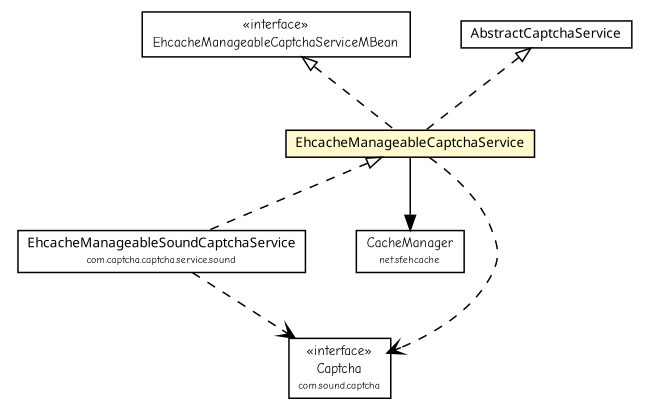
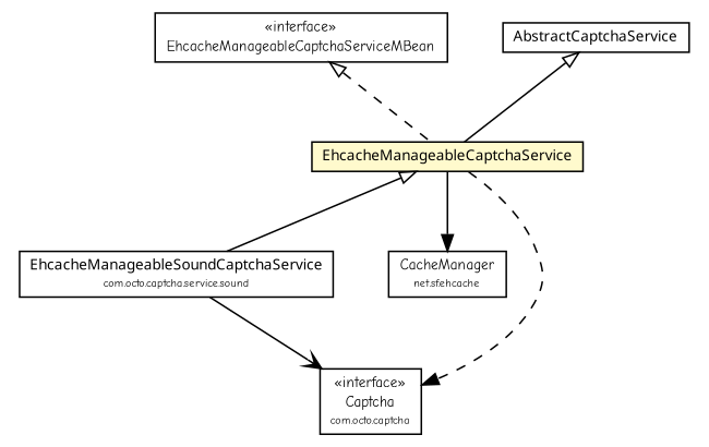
  digraph {
    fontname="Comic Neue"
    node [fontcolor=black fontname="Comic Neue" fontsize=9.0 shape=plaintext]
    edge [fontname="Comic Neue" fontsize=10 headport=p labelfontname=arial labelfontsize=10 tailport=p]
    n1 [label=<<table border="0" cellborder="1" cellspacing="0" cellpadding="2" port="p" href="./EhcacheManageableCaptchaServiceMBean.html"> 		<tr><td><table border="0" cellspacing="0" cellpadding="1"> 			<tr><td> &laquo;interface&raquo; </td></tr> 			<tr><td> EhcacheManageableCaptchaServiceMBean </td></tr> 		</table></td></tr> 		</table>>]
    n2 [label=<<table border="0" cellborder="1" cellspacing="0" cellpadding="2" port="p" bgcolor="lemonChiffon" href="./EhcacheManageableCaptchaService.html"> 		<tr><td><table border="0" cellspacing="0" cellpadding="1"> 			<tr><td><font face="ariali"> EhcacheManageableCaptchaService </font></td></tr> 		</table></td></tr> 		</table>>]
-   n3 [label=<<table border="0" cellborder="1" cellspacing="0" cellpadding="2" port="p" href="./sound/EhcacheManageableSoundCaptchaService.html"> 		<tr><td><table border="0" cellspacing="0" cellpadding="1"> 			<tr><td><font face="ariali"> EhcacheManageableSoundCaptchaService </font></td></tr> 			<tr><td><font point-size="7.0"> com.captcha.captcha.service.sound </font></td></tr> 		</table></td></tr> 		</table>>]
+   n3 [label=<<table border="0" cellborder="1" cellspacing="0" cellpadding="2" port="p" href="./sound/EhcacheManageableSoundCaptchaService.html"> 		<tr><td><table border="0" cellspacing="0" cellpadding="1"> 			<tr><td><font face="ariali"> EhcacheManageableSoundCaptchaService </font></td></tr> 			<tr><td><font point-size="7.0"> com.octo.captcha.service.sound </font></td></tr> 		</table></td></tr> 		</table>>]
    n4 [label=<<table border="0" cellborder="1" cellspacing="0" cellpadding="2" port="p" href="http://java.sun.com/j2se/1.4.2/docs/api/net/sf/ehcache/CacheManager.html"> 		<tr><td><table border="0" cellspacing="0" cellpadding="1"> 			<tr><td> CacheManager </td></tr> 			<tr><td><font point-size="7.0"> net.sf.ehcache </font></td></tr> 		</table></td></tr> 		</table>>]
-   n5 [label=<<table border="0" cellborder="1" cellspacing="0" cellpadding="2" port="p" href="http://java.sun.com/j2se/1.4.2/docs/api/com/octo/captcha/Captcha.html"> 		<tr><td><table border="0" cellspacing="0" cellpadding="1"> 			<tr><td> &laquo;interface&raquo; </td></tr> 			<tr><td> Captcha </td></tr> 			<tr><td><font point-size="7.0"> com.sound.captcha </font></td></tr> 		</table></td></tr> 		</table>>]
+   n5 [label=<<table border="0" cellborder="1" cellspacing="0" cellpadding="2" port="p" href="http://java.sun.com/j2se/1.4.2/docs/api/com/octo/captcha/Captcha.html"> 		<tr><td><table border="0" cellspacing="0" cellpadding="1"> 			<tr><td> &laquo;interface&raquo; </td></tr> 			<tr><td> Captcha </td></tr> 			<tr><td><font point-size="7.0"> com.octo.captcha </font></td></tr> 		</table></td></tr> 		</table>>]
    n6 [label=<<table border="0" cellborder="1" cellspacing="0" cellpadding="2" port="p" href="http://java.sun.com/j2se/1.4.2/docs/api/com/octo/captcha/service/AbstractCaptchaService.html"> 		<tr><td><table border="0" cellspacing="0" cellpadding="1"> 			<tr><td><font face="ariali"> AbstractCaptchaService </font></td></tr> 		</table></td></tr> 		</table>>]
    n1 -> n2 [arrowtail=empty dir=back style=dashed]
-   n2 -> n3 [arrowtail=empty dir=back style=dashed]
+   n2 -> n3 [arrowtail=empty dir=back]
    n2 -> n4 [arrowhead=normal color=black fontcolor=black fontsize=10.0]
-   n2 -> n5 [arrowhead=open color=black fontcolor=black fontsize=10.0 style=dashed]
-   n3 -> n5 [arrowhead=open color=black fontcolor=black fontsize=10.0 style=dashed]
-   n6 -> n2 [arrowtail=empty dir=back style=dashed]
+   n2 -> n5 [arrowhead=normal color=black fontcolor=black fontsize=10.0 style=dashed]
+   n3 -> n5 [arrowhead=open color=black fontcolor=black fontsize=10.0 style=solid]
+   n6 -> n2 [arrowtail=empty dir=back]
  }
